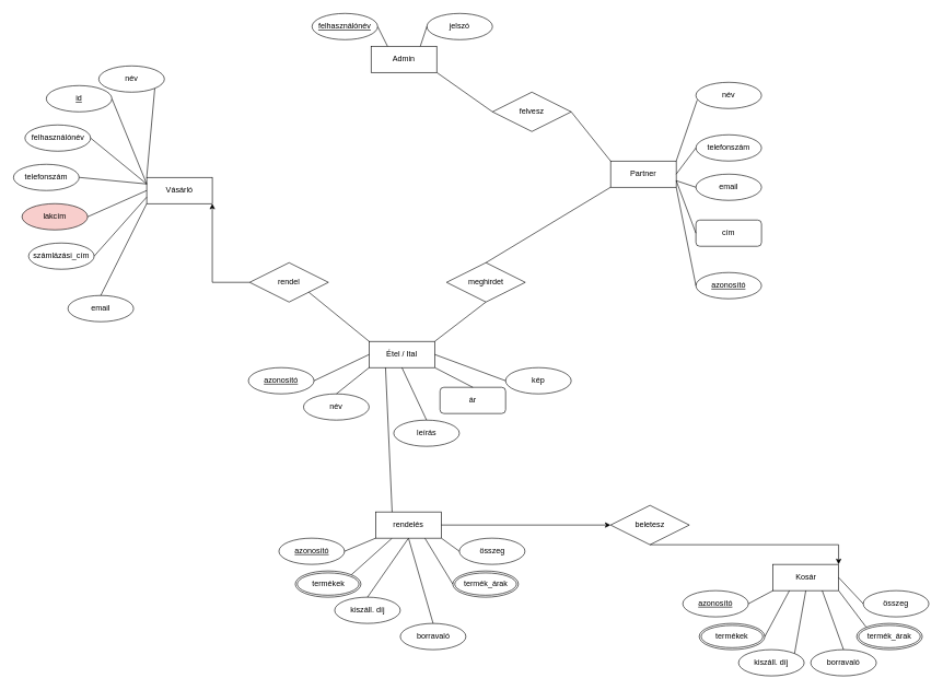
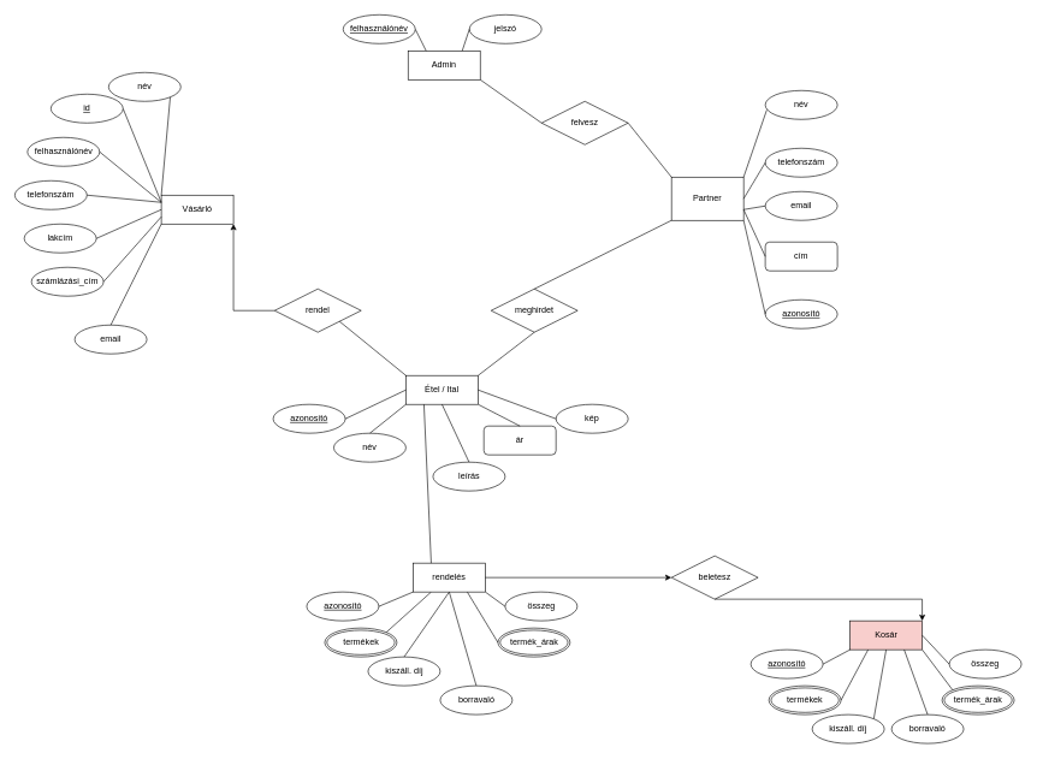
  <mxCell id="0" />
  <mxCell id="1" parent="0" />
  <mxCell id="2" value="Vásárló" style="whiteSpace=wrap;html=1;align=center;" parent="1" vertex="1"><mxGeometry x="223" y="270" width="100" height="40" as="geometry" /></mxCell>
  <mxCell id="3" value="név" style="ellipse;whiteSpace=wrap;html=1;align=center;" parent="1" vertex="1"><mxGeometry x="150" y="100" width="100" height="40" as="geometry" /></mxCell>
  <mxCell id="4" value="telefonszám&lt;br&gt;" style="ellipse;whiteSpace=wrap;html=1;align=center;" parent="1" vertex="1"><mxGeometry x="20" y="250" width="100" height="40" as="geometry" /></mxCell>
- <mxCell id="5" value="lakcím&lt;br&gt;" style="ellipse;whiteSpace=wrap;html=1;align=center;fillColor=#f8cecc;" parent="1" vertex="1"><mxGeometry x="33" y="310" width="100" height="40" as="geometry" /></mxCell>
+ <mxCell id="5" value="lakcím&lt;br&gt;" style="ellipse;whiteSpace=wrap;html=1;align=center;" parent="1" vertex="1"><mxGeometry x="33" y="310" width="100" height="40" as="geometry" /></mxCell>
  <mxCell id="6" value="számlázási_cím&lt;br&gt;" style="ellipse;whiteSpace=wrap;html=1;align=center;" parent="1" vertex="1"><mxGeometry x="43" y="370" width="100" height="40" as="geometry" /></mxCell>
  <mxCell id="7" value="" style="endArrow=none;html=1;rounded=0;entryX=0;entryY=0;entryDx=0;entryDy=0;exitX=1;exitY=1;exitDx=0;exitDy=0;" parent="1" source="3" target="2" edge="1"><mxGeometry relative="1" as="geometry"><mxPoint x="163" y="540" as="sourcePoint" /><mxPoint x="323" y="540" as="targetPoint" /></mxGeometry></mxCell>
  <mxCell id="8" value="" style="endArrow=none;html=1;rounded=0;entryX=0;entryY=0.25;entryDx=0;entryDy=0;exitX=1;exitY=0.5;exitDx=0;exitDy=0;" parent="1" source="4" target="2" edge="1"><mxGeometry relative="1" as="geometry"><mxPoint x="163" y="540" as="sourcePoint" /><mxPoint x="323" y="540" as="targetPoint" /></mxGeometry></mxCell>
  <mxCell id="9" value="" style="endArrow=none;html=1;rounded=0;entryX=0;entryY=0.5;entryDx=0;entryDy=0;exitX=1;exitY=0.5;exitDx=0;exitDy=0;" parent="1" source="5" target="2" edge="1"><mxGeometry relative="1" as="geometry"><mxPoint x="163" y="540" as="sourcePoint" /><mxPoint x="323" y="540" as="targetPoint" /></mxGeometry></mxCell>
  <mxCell id="10" value="" style="endArrow=none;html=1;rounded=0;entryX=0;entryY=0.75;entryDx=0;entryDy=0;exitX=1;exitY=0.5;exitDx=0;exitDy=0;" parent="1" source="6" target="2" edge="1"><mxGeometry relative="1" as="geometry"><mxPoint x="163" y="540" as="sourcePoint" /><mxPoint x="323" y="540" as="targetPoint" /></mxGeometry></mxCell>
  <mxCell id="11" value="email&lt;br&gt;" style="ellipse;whiteSpace=wrap;html=1;align=center;" parent="1" vertex="1"><mxGeometry x="103" y="450" width="100" height="40" as="geometry" /></mxCell>
  <mxCell id="12" value="" style="endArrow=none;html=1;rounded=0;exitX=0.5;exitY=0;exitDx=0;exitDy=0;entryX=0;entryY=1;entryDx=0;entryDy=0;" parent="1" source="11" target="2" edge="1"><mxGeometry relative="1" as="geometry"><mxPoint x="163" y="410" as="sourcePoint" /><mxPoint x="323" y="410" as="targetPoint" /></mxGeometry></mxCell>
  <mxCell id="13" value="" style="endArrow=none;html=1;rounded=0;entryX=0;entryY=0.25;entryDx=0;entryDy=0;exitX=1;exitY=0.5;exitDx=0;exitDy=0;" parent="1" source="19" target="2" edge="1"><mxGeometry relative="1" as="geometry"><mxPoint x="143" y="200" as="sourcePoint" /><mxPoint x="323" y="400" as="targetPoint" /></mxGeometry></mxCell>
- <mxCell id="14" value="Partner" style="whiteSpace=wrap;html=1;align=center;" parent="1" vertex="1"><mxGeometry x="930" y="245" width="100" height="40" as="geometry" /></mxCell>
+ <mxCell id="14" value="Partner" style="whiteSpace=wrap;html=1;align=center;" parent="1" vertex="1"><mxGeometry x="930" y="245" width="100" height="60" as="geometry" /></mxCell>
  <mxCell id="15" value="név" style="ellipse;whiteSpace=wrap;html=1;align=center;" parent="1" vertex="1"><mxGeometry x="1060" y="125" width="100" height="40" as="geometry" /></mxCell>
  <mxCell id="16" value="telefonszám&lt;br&gt;" style="ellipse;whiteSpace=wrap;html=1;align=center;" parent="1" vertex="1"><mxGeometry x="1060" y="205" width="100" height="40" as="geometry" /></mxCell>
  <mxCell id="17" value="email&lt;br&gt;" style="ellipse;whiteSpace=wrap;html=1;align=center;" parent="1" vertex="1"><mxGeometry x="1060" y="265" width="100" height="40" as="geometry" /></mxCell>
  <mxCell id="18" value="azonosító&lt;br&gt;" style="ellipse;whiteSpace=wrap;html=1;align=center;fontStyle=4;" parent="1" vertex="1"><mxGeometry x="1060" y="415" width="100" height="40" as="geometry" /></mxCell>
  <mxCell id="19" value="id" style="ellipse;whiteSpace=wrap;html=1;align=center;fontStyle=4;" parent="1" vertex="1"><mxGeometry x="70" y="130" width="100" height="40" as="geometry" /></mxCell>
  <mxCell id="20" value="" style="endArrow=none;html=1;rounded=0;entryX=0.02;entryY=0.675;entryDx=0;entryDy=0;entryPerimeter=0;exitX=1;exitY=0;exitDx=0;exitDy=0;" parent="1" source="14" target="15" edge="1"><mxGeometry relative="1" as="geometry"><mxPoint x="560" y="680" as="sourcePoint" /><mxPoint x="720" y="680" as="targetPoint" /></mxGeometry></mxCell>
  <mxCell id="21" value="" style="endArrow=none;html=1;rounded=0;entryX=0;entryY=0.5;entryDx=0;entryDy=0;exitX=1;exitY=0.5;exitDx=0;exitDy=0;" parent="1" source="14" target="16" edge="1"><mxGeometry relative="1" as="geometry"><mxPoint x="730" y="540" as="sourcePoint" /><mxPoint x="890" y="540" as="targetPoint" /></mxGeometry></mxCell>
  <mxCell id="22" value="" style="endArrow=none;html=1;rounded=0;entryX=0;entryY=0.5;entryDx=0;entryDy=0;exitX=1;exitY=0.75;exitDx=0;exitDy=0;" parent="1" source="14" target="17" edge="1"><mxGeometry relative="1" as="geometry"><mxPoint x="490" y="490" as="sourcePoint" /><mxPoint x="650" y="490" as="targetPoint" /></mxGeometry></mxCell>
  <mxCell id="23" value="" style="endArrow=none;html=1;rounded=0;entryX=0;entryY=0.5;entryDx=0;entryDy=0;exitX=1;exitY=1;exitDx=0;exitDy=0;" parent="1" source="14" target="18" edge="1"><mxGeometry relative="1" as="geometry"><mxPoint x="650" y="490" as="sourcePoint" /><mxPoint x="810" y="490" as="targetPoint" /></mxGeometry></mxCell>
  <mxCell id="24" value="Admin" style="whiteSpace=wrap;html=1;align=center;" parent="1" vertex="1"><mxGeometry x="565" y="70" width="100" height="40" as="geometry" /></mxCell>
  <mxCell id="25" value="jelszó&lt;br&gt;" style="ellipse;whiteSpace=wrap;html=1;align=center;" parent="1" vertex="1"><mxGeometry x="650" y="20" width="100" height="40" as="geometry" /></mxCell>
  <mxCell id="26" value="" style="endArrow=none;html=1;rounded=0;entryX=0.25;entryY=0;entryDx=0;entryDy=0;exitX=1;exitY=0.5;exitDx=0;exitDy=0;" parent="1" source="29" target="24" edge="1"><mxGeometry relative="1" as="geometry"><mxPoint x="575" y="40" as="sourcePoint" /><mxPoint x="720" y="200" as="targetPoint" /></mxGeometry></mxCell>
  <mxCell id="27" value="" style="endArrow=none;html=1;rounded=0;entryX=0;entryY=0.5;entryDx=0;entryDy=0;exitX=0.75;exitY=0;exitDx=0;exitDy=0;" parent="1" source="24" target="25" edge="1"><mxGeometry relative="1" as="geometry"><mxPoint x="650" y="360" as="sourcePoint" /><mxPoint x="810" y="360" as="targetPoint" /></mxGeometry></mxCell>
  <mxCell id="28" value="felvesz&lt;br&gt;" style="shape=rhombus;perimeter=rhombusPerimeter;whiteSpace=wrap;html=1;align=center;" parent="1" vertex="1"><mxGeometry x="750" y="140" width="120" height="60" as="geometry" /></mxCell>
  <mxCell id="29" value="felhasználónév&lt;br&gt;" style="ellipse;whiteSpace=wrap;html=1;align=center;fontStyle=4;" parent="1" vertex="1"><mxGeometry x="475" y="20" width="100" height="40" as="geometry" /></mxCell>
  <mxCell id="30" value="cím&lt;br&gt;" style="whiteSpace=wrap;html=1;align=center;rounded=1;" parent="1" vertex="1"><mxGeometry x="1060" y="335" width="100" height="40" as="geometry" /></mxCell>
  <mxCell id="31" value="" style="endArrow=none;html=1;rounded=0;entryX=0;entryY=0.5;entryDx=0;entryDy=0;exitX=1;exitY=0.75;exitDx=0;exitDy=0;" parent="1" source="14" target="30" edge="1"><mxGeometry relative="1" as="geometry"><mxPoint x="620" y="410" as="sourcePoint" /><mxPoint x="780" y="410" as="targetPoint" /></mxGeometry></mxCell>
- <mxCell id="32" value="Kosár&lt;br&gt;" style="whiteSpace=wrap;html=1;align=center;" parent="1" vertex="1"><mxGeometry x="1177.5" y="860" width="100" height="40" as="geometry" /></mxCell>
+ <mxCell id="32" value="Kosár&lt;br&gt;" style="whiteSpace=wrap;html=1;align=center;fillColor=#f8cecc;" parent="1" vertex="1"><mxGeometry x="1177.5" y="860" width="100" height="40" as="geometry" /></mxCell>
  <mxCell id="33" value="azonosító&lt;br&gt;" style="ellipse;whiteSpace=wrap;html=1;align=center;fontStyle=4;" parent="1" vertex="1"><mxGeometry x="424.5" y="820" width="100" height="40" as="geometry" /></mxCell>
  <mxCell id="34" value="kiszáll. díj&lt;br&gt;" style="ellipse;whiteSpace=wrap;html=1;align=center;" parent="1" vertex="1"><mxGeometry x="509.5" y="910" width="100" height="40" as="geometry" /></mxCell>
  <mxCell id="35" value="termékek" style="ellipse;shape=doubleEllipse;margin=3;whiteSpace=wrap;html=1;align=center;direction=west;" parent="1" vertex="1"><mxGeometry x="449.5" y="870" width="100" height="40" as="geometry" /></mxCell>
  <mxCell id="36" value="borravaló&lt;br&gt;" style="ellipse;whiteSpace=wrap;html=1;align=center;" parent="1" vertex="1"><mxGeometry x="609.5" y="950" width="100" height="40" as="geometry" /></mxCell>
  <mxCell id="37" value="termék_árak" style="ellipse;shape=doubleEllipse;margin=3;whiteSpace=wrap;html=1;align=center;direction=west;" parent="1" vertex="1"><mxGeometry x="689.5" y="870" width="100" height="40" as="geometry" /></mxCell>
  <mxCell id="38" value="összeg" style="ellipse;whiteSpace=wrap;html=1;align=center;" parent="1" vertex="1"><mxGeometry x="699.5" y="820" width="100" height="40" as="geometry" /></mxCell>
  <mxCell id="39" value="" style="endArrow=none;html=1;rounded=0;entryX=0;entryY=1;entryDx=0;entryDy=0;exitX=1;exitY=0.5;exitDx=0;exitDy=0;" parent="1" source="33" target="44" edge="1"><mxGeometry relative="1" as="geometry"><mxPoint x="372" y="990" as="sourcePoint" /><mxPoint x="562" y="830" as="targetPoint" /></mxGeometry></mxCell>
  <mxCell id="40" value="" style="endArrow=none;html=1;rounded=0;entryX=0.25;entryY=1;entryDx=0;entryDy=0;exitX=0;exitY=1;exitDx=0;exitDy=0;" parent="1" source="35" target="44" edge="1"><mxGeometry relative="1" as="geometry"><mxPoint x="412" y="1010" as="sourcePoint" /><mxPoint x="592" y="845" as="targetPoint" /></mxGeometry></mxCell>
  <mxCell id="41" value="" style="endArrow=none;html=1;rounded=0;entryX=0.5;entryY=1;entryDx=0;entryDy=0;exitX=0.5;exitY=0;exitDx=0;exitDy=0;" parent="1" source="34" target="44" edge="1"><mxGeometry relative="1" as="geometry"><mxPoint x="572" y="900" as="sourcePoint" /><mxPoint x="622" y="860" as="targetPoint" /></mxGeometry></mxCell>
  <mxCell id="42" value="" style="endArrow=none;html=1;rounded=0;entryX=0.5;entryY=1;entryDx=0;entryDy=0;exitX=0.5;exitY=0;exitDx=0;exitDy=0;" parent="1" source="36" target="44" edge="1"><mxGeometry relative="1" as="geometry"><mxPoint x="422" y="1040" as="sourcePoint" /><mxPoint x="622" y="860" as="targetPoint" /></mxGeometry></mxCell>
  <mxCell id="43" value="" style="endArrow=none;html=1;rounded=0;entryX=0.75;entryY=1;entryDx=0;entryDy=0;exitX=1;exitY=0.5;exitDx=0;exitDy=0;" parent="1" source="37" target="44" edge="1"><mxGeometry relative="1" as="geometry"><mxPoint x="582" y="1110" as="sourcePoint" /><mxPoint x="652" y="845" as="targetPoint" /></mxGeometry></mxCell>
  <mxCell id="44" value="rendelés&lt;br&gt;" style="whiteSpace=wrap;html=1;align=center;" parent="1" vertex="1"><mxGeometry x="572" y="780" width="100" height="40" as="geometry" /></mxCell>
  <mxCell id="45" value="" style="endArrow=none;html=1;rounded=0;entryX=0;entryY=0.5;entryDx=0;entryDy=0;exitX=1;exitY=1;exitDx=0;exitDy=0;" parent="1" source="44" target="38" edge="1"><mxGeometry relative="1" as="geometry"><mxPoint x="462" y="1040" as="sourcePoint" /><mxPoint x="622" y="1040" as="targetPoint" /></mxGeometry></mxCell>
  <mxCell id="46" value="rendel&lt;br&gt;" style="shape=rhombus;perimeter=rhombusPerimeter;whiteSpace=wrap;html=1;align=center;" parent="1" vertex="1"><mxGeometry x="380" y="400" width="120" height="60" as="geometry" /></mxCell>
  <mxCell id="47" value="azonosító&lt;br&gt;" style="ellipse;whiteSpace=wrap;html=1;align=center;fontStyle=4;" parent="1" vertex="1"><mxGeometry x="1040" y="900" width="100" height="40" as="geometry" /></mxCell>
  <mxCell id="48" value="termékek" style="ellipse;shape=doubleEllipse;margin=3;whiteSpace=wrap;html=1;align=center;direction=west;" parent="1" vertex="1"><mxGeometry x="1065" y="950" width="100" height="40" as="geometry" /></mxCell>
  <mxCell id="49" value="kiszáll. díj&lt;br&gt;" style="ellipse;whiteSpace=wrap;html=1;align=center;" parent="1" vertex="1"><mxGeometry x="1125" y="990" width="100" height="40" as="geometry" /></mxCell>
  <mxCell id="50" value="borravaló&lt;br&gt;" style="ellipse;whiteSpace=wrap;html=1;align=center;" parent="1" vertex="1"><mxGeometry x="1235" y="990" width="100" height="40" as="geometry" /></mxCell>
  <mxCell id="51" value="termék_árak" style="ellipse;shape=doubleEllipse;margin=3;whiteSpace=wrap;html=1;align=center;direction=west;" parent="1" vertex="1"><mxGeometry x="1305" y="950" width="100" height="40" as="geometry" /></mxCell>
  <mxCell id="52" value="összeg" style="ellipse;whiteSpace=wrap;html=1;align=center;" parent="1" vertex="1"><mxGeometry x="1315" y="900" width="100" height="40" as="geometry" /></mxCell>
  <mxCell id="53" value="" style="endArrow=none;html=1;rounded=0;entryX=0;entryY=1;entryDx=0;entryDy=0;exitX=1;exitY=0.5;exitDx=0;exitDy=0;" parent="1" source="47" target="32" edge="1"><mxGeometry relative="1" as="geometry"><mxPoint x="937.5" y="840" as="sourcePoint" /><mxPoint x="1097.5" y="840" as="targetPoint" /></mxGeometry></mxCell>
  <mxCell id="54" value="" style="endArrow=none;html=1;rounded=0;entryX=0.25;entryY=1;entryDx=0;entryDy=0;exitX=0;exitY=0.5;exitDx=0;exitDy=0;" parent="1" source="48" target="32" edge="1"><mxGeometry relative="1" as="geometry"><mxPoint x="967.5" y="830" as="sourcePoint" /><mxPoint x="1127.5" y="830" as="targetPoint" /></mxGeometry></mxCell>
  <mxCell id="55" value="" style="endArrow=none;html=1;rounded=0;entryX=0.5;entryY=1;entryDx=0;entryDy=0;exitX=1;exitY=0;exitDx=0;exitDy=0;" parent="1" source="49" target="32" edge="1"><mxGeometry relative="1" as="geometry"><mxPoint x="937.5" y="1040" as="sourcePoint" /><mxPoint x="1097.5" y="1040" as="targetPoint" /></mxGeometry></mxCell>
  <mxCell id="56" value="" style="endArrow=none;html=1;rounded=0;entryX=0.75;entryY=1;entryDx=0;entryDy=0;exitX=0.5;exitY=0;exitDx=0;exitDy=0;" parent="1" source="50" target="32" edge="1"><mxGeometry relative="1" as="geometry"><mxPoint x="807.5" y="990" as="sourcePoint" /><mxPoint x="967.5" y="990" as="targetPoint" /></mxGeometry></mxCell>
  <mxCell id="57" value="" style="endArrow=none;html=1;rounded=0;entryX=1;entryY=1;entryDx=0;entryDy=0;exitX=1;exitY=1;exitDx=0;exitDy=0;" parent="1" source="51" target="32" edge="1"><mxGeometry relative="1" as="geometry"><mxPoint x="897.5" y="830" as="sourcePoint" /><mxPoint x="1057.5" y="830" as="targetPoint" /></mxGeometry></mxCell>
  <mxCell id="58" value="" style="endArrow=none;html=1;rounded=0;entryX=1;entryY=0.5;entryDx=0;entryDy=0;exitX=0;exitY=0.5;exitDx=0;exitDy=0;" parent="1" source="52" target="32" edge="1"><mxGeometry relative="1" as="geometry"><mxPoint x="957.5" y="840" as="sourcePoint" /><mxPoint x="1117.5" y="840" as="targetPoint" /></mxGeometry></mxCell>
  <mxCell id="59" value="beletesz&lt;br&gt;" style="shape=rhombus;perimeter=rhombusPerimeter;whiteSpace=wrap;html=1;align=center;" parent="1" vertex="1"><mxGeometry x="930" y="770" width="120" height="60" as="geometry" /></mxCell>
  <mxCell id="60" value="meghirdet" style="shape=rhombus;perimeter=rhombusPerimeter;whiteSpace=wrap;html=1;align=center;" parent="1" vertex="1"><mxGeometry x="680" y="400" width="120" height="60" as="geometry" /></mxCell>
  <mxCell id="61" value="Étel / Ital" style="whiteSpace=wrap;html=1;align=center;" parent="1" vertex="1"><mxGeometry x="562" y="520" width="100" height="40" as="geometry" /></mxCell>
  <mxCell id="62" value="azonosító&lt;br&gt;" style="ellipse;whiteSpace=wrap;html=1;align=center;fontStyle=4;" parent="1" vertex="1"><mxGeometry x="378" y="560" width="100" height="40" as="geometry" /></mxCell>
  <mxCell id="63" value="név&lt;br&gt;" style="ellipse;whiteSpace=wrap;html=1;align=center;" parent="1" vertex="1"><mxGeometry x="462" y="600" width="100" height="40" as="geometry" /></mxCell>
  <mxCell id="64" value="leírás" style="ellipse;whiteSpace=wrap;html=1;align=center;" parent="1" vertex="1"><mxGeometry x="599.5" y="640" width="100" height="40" as="geometry" /></mxCell>
  <mxCell id="65" value="ár" style="whiteSpace=wrap;html=1;align=center;rounded=1;" parent="1" vertex="1"><mxGeometry x="670" y="590" width="100" height="40" as="geometry" /></mxCell>
  <mxCell id="66" value="kép" style="ellipse;whiteSpace=wrap;html=1;align=center;" parent="1" vertex="1"><mxGeometry x="770" y="560" width="100" height="40" as="geometry" /></mxCell>
  <mxCell id="67" value="" style="endArrow=none;html=1;rounded=0;entryX=0;entryY=0.5;entryDx=0;entryDy=0;exitX=1;exitY=0.5;exitDx=0;exitDy=0;" parent="1" source="62" target="61" edge="1"><mxGeometry relative="1" as="geometry"><mxPoint x="360" y="500" as="sourcePoint" /><mxPoint x="520" y="500" as="targetPoint" /></mxGeometry></mxCell>
  <mxCell id="68" value="" style="endArrow=none;html=1;rounded=0;entryX=0;entryY=1;entryDx=0;entryDy=0;exitX=0.5;exitY=0;exitDx=0;exitDy=0;" parent="1" source="63" target="61" edge="1"><mxGeometry relative="1" as="geometry"><mxPoint x="480" y="570" as="sourcePoint" /><mxPoint x="640" y="570" as="targetPoint" /></mxGeometry></mxCell>
  <mxCell id="69" value="" style="endArrow=none;html=1;rounded=0;entryX=0.5;entryY=1;entryDx=0;entryDy=0;exitX=0.5;exitY=0;exitDx=0;exitDy=0;" parent="1" source="64" target="61" edge="1"><mxGeometry relative="1" as="geometry"><mxPoint x="530" y="580" as="sourcePoint" /><mxPoint x="690" y="580" as="targetPoint" /></mxGeometry></mxCell>
  <mxCell id="70" value="" style="endArrow=none;html=1;rounded=0;entryX=0.5;entryY=0;entryDx=0;entryDy=0;exitX=1;exitY=1;exitDx=0;exitDy=0;" parent="1" source="61" target="65" edge="1"><mxGeometry relative="1" as="geometry"><mxPoint x="660" y="560" as="sourcePoint" /><mxPoint x="880" y="490" as="targetPoint" /></mxGeometry></mxCell>
  <mxCell id="71" value="" style="endArrow=none;html=1;rounded=0;entryX=0;entryY=0.5;entryDx=0;entryDy=0;exitX=1;exitY=0.5;exitDx=0;exitDy=0;" parent="1" source="61" target="66" edge="1"><mxGeometry relative="1" as="geometry"><mxPoint x="710" y="430" as="sourcePoint" /><mxPoint x="870" y="430" as="targetPoint" /></mxGeometry></mxCell>
  <mxCell id="72" value="" style="endArrow=none;html=1;rounded=0;entryX=1;entryY=1;entryDx=0;entryDy=0;exitX=0;exitY=0.5;exitDx=0;exitDy=0;" parent="1" source="28" target="24" edge="1"><mxGeometry relative="1" as="geometry"><mxPoint x="590" y="270" as="sourcePoint" /><mxPoint x="750" y="270" as="targetPoint" /></mxGeometry></mxCell>
  <mxCell id="73" value="" style="endArrow=none;html=1;rounded=0;entryX=1;entryY=0.5;entryDx=0;entryDy=0;exitX=0;exitY=0;exitDx=0;exitDy=0;" parent="1" source="14" target="28" edge="1"><mxGeometry relative="1" as="geometry"><mxPoint x="590" y="250" as="sourcePoint" /><mxPoint x="750" y="250" as="targetPoint" /></mxGeometry></mxCell>
  <mxCell id="74" value="" style="edgeStyle=segmentEdgeStyle;endArrow=classic;html=1;rounded=0;entryX=1;entryY=1;entryDx=0;entryDy=0;exitX=0;exitY=0.5;exitDx=0;exitDy=0;" parent="1" source="46" target="2" edge="1"><mxGeometry width="50" height="50" relative="1" as="geometry"><mxPoint x="710" y="620" as="sourcePoint" /><mxPoint x="800" y="620" as="targetPoint" /></mxGeometry></mxCell>
  <mxCell id="75" value="" style="endArrow=none;html=1;rounded=0;entryX=0;entryY=1;entryDx=0;entryDy=0;exitX=0.5;exitY=0;exitDx=0;exitDy=0;" parent="1" source="60" target="14" edge="1"><mxGeometry relative="1" as="geometry"><mxPoint x="750" y="310" as="sourcePoint" /><mxPoint x="910" y="310" as="targetPoint" /></mxGeometry></mxCell>
  <mxCell id="76" value="" style="edgeStyle=segmentEdgeStyle;endArrow=classic;html=1;rounded=0;entryX=1;entryY=0;entryDx=0;entryDy=0;exitX=0.5;exitY=1;exitDx=0;exitDy=0;" parent="1" source="59" target="32" edge="1"><mxGeometry width="50" height="50" relative="1" as="geometry"><mxPoint x="320" y="870" as="sourcePoint" /><mxPoint x="370" y="820" as="targetPoint" /></mxGeometry></mxCell>
  <mxCell id="77" value="felhasználónév&lt;br&gt;" style="ellipse;whiteSpace=wrap;html=1;align=center;" vertex="1" parent="1"><mxGeometry x="37.5" y="190" width="100" height="40" as="geometry" /></mxCell>
  <mxCell id="78" value="" style="endArrow=none;html=1;rounded=0;entryX=0;entryY=0.25;entryDx=0;entryDy=0;exitX=1;exitY=0.5;exitDx=0;exitDy=0;" edge="1" parent="1" source="77" target="2"><mxGeometry relative="1" as="geometry"><mxPoint x="-120" y="440" as="sourcePoint" /><mxPoint x="40" y="440" as="targetPoint" /></mxGeometry></mxCell>
  <mxCell id="79" value="" style="endArrow=none;html=1;rounded=0;exitX=1;exitY=1;exitDx=0;exitDy=0;entryX=0;entryY=0;entryDx=0;entryDy=0;" edge="1" parent="1" source="46" target="61"><mxGeometry relative="1" as="geometry"><mxPoint x="450" y="520" as="sourcePoint" /><mxPoint x="610" y="520" as="targetPoint" /></mxGeometry></mxCell>
  <mxCell id="80" value="" style="endArrow=none;html=1;rounded=0;exitX=0.5;exitY=1;exitDx=0;exitDy=0;entryX=1;entryY=0;entryDx=0;entryDy=0;" edge="1" parent="1" source="60" target="61"><mxGeometry relative="1" as="geometry"><mxPoint x="720" y="510" as="sourcePoint" /><mxPoint x="880" y="510" as="targetPoint" /></mxGeometry></mxCell>
  <mxCell id="81" value="" style="endArrow=none;html=1;rounded=0;entryX=0.25;entryY=1;entryDx=0;entryDy=0;exitX=0.25;exitY=0;exitDx=0;exitDy=0;" edge="1" parent="1" source="44" target="61"><mxGeometry relative="1" as="geometry"><mxPoint x="400" y="730" as="sourcePoint" /><mxPoint x="560" y="730" as="targetPoint" /></mxGeometry></mxCell>
  <mxCell id="82" value="" style="endArrow=classic;html=1;rounded=0;exitX=1;exitY=0.5;exitDx=0;exitDy=0;entryX=0;entryY=0.5;entryDx=0;entryDy=0;" edge="1" parent="1" source="44" target="59"><mxGeometry relative="1" as="geometry"><mxPoint x="710" y="740" as="sourcePoint" /><mxPoint x="870" y="740" as="targetPoint" /></mxGeometry></mxCell>
